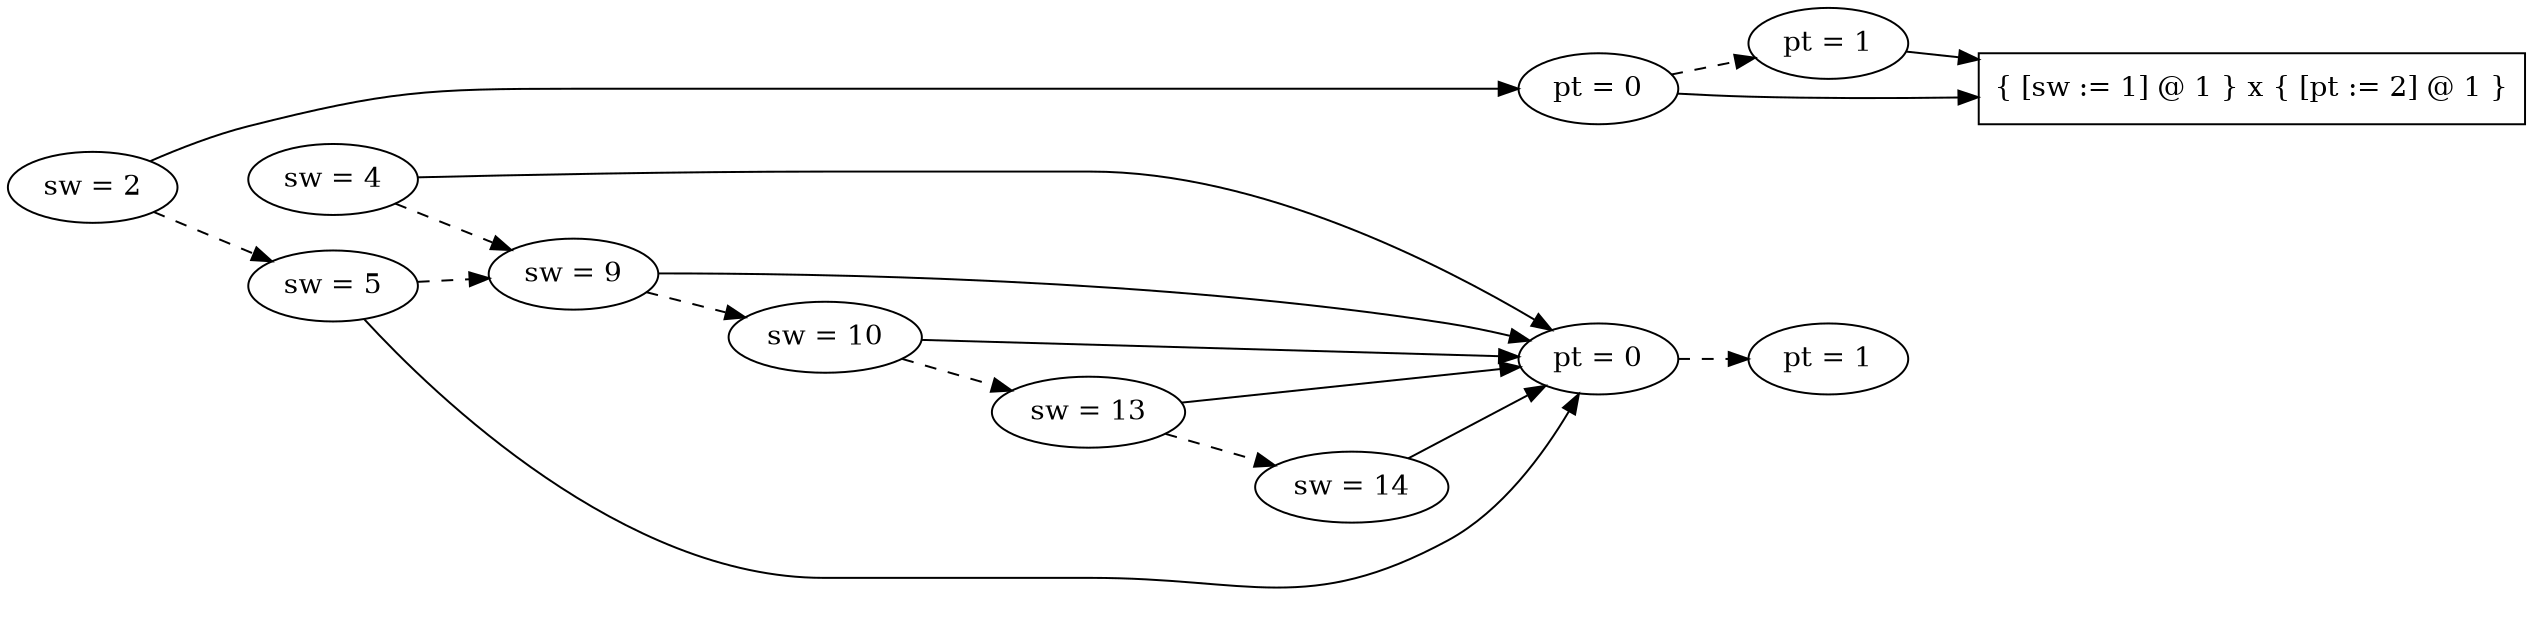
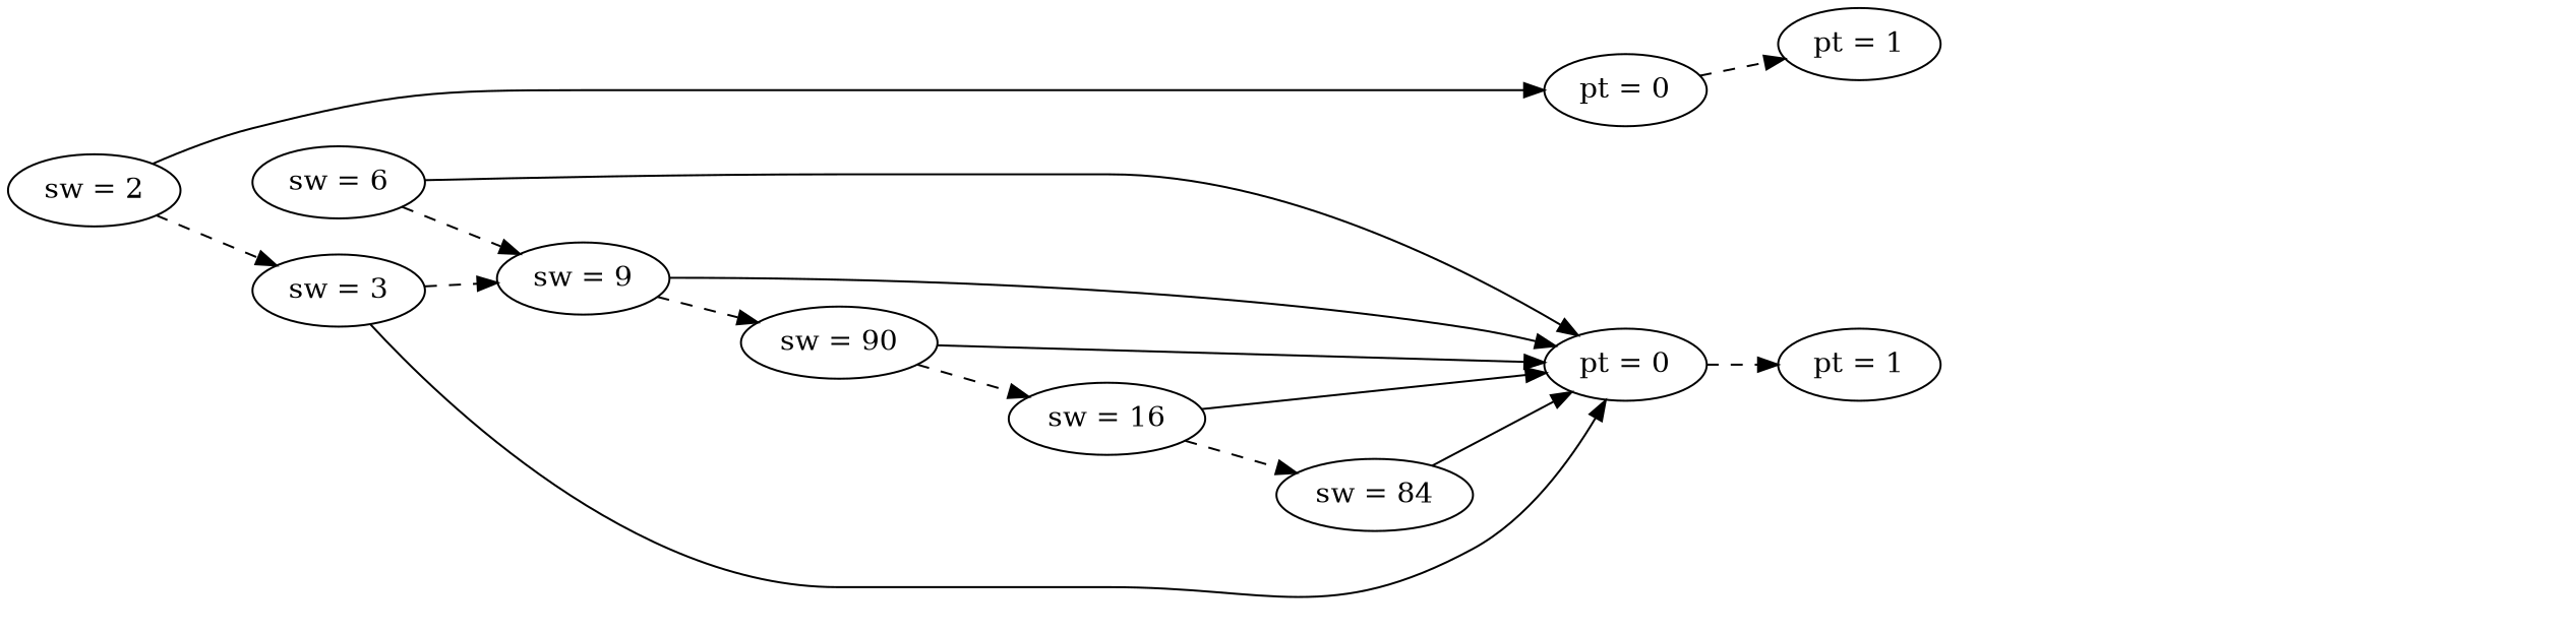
  digraph {
    rankdir=LR
-   n1 [label="sw = 10"]
+   n1 [label="sw = 90"]
    n2 [label="pt = 1"]
    n3 [label="pt = 1"]
-   n4 [label="sw = 5"]
+   n4 [label="sw = 3"]
    n5 [label="sw = 9"]
    n6 [label="sw = 2"]
-   n7 [label="sw = 14"]
-   n8 [label="sw = 13"]
-   n9 [label="sw = 4"]
+   n7 [label="sw = 84"]
+   n8 [label="sw = 16"]
+   n9 [label="sw = 6"]
    n10 [label="pt = 0"]
    n11 [label="pt = 0"]
-   n12 [label="{ [sw := 1] @ 1 } x { [pt := 2] @ 1 }" shape=box]
    subgraph sub_1 {
      rank=same
      n1
    }
    subgraph sub_2 {
      rank=same
      n2
      n3
    }
    subgraph sub_3 {
      rank=same
      n4
    }
    subgraph sub_4 {
      rank=same
      n5
    }
    subgraph sub_5 {
      rank=same
      n6
    }
    subgraph sub_6 {
      rank=same
      n7
    }
    subgraph sub_7 {
      rank=same
      n8
    }
    subgraph sub_8 {
      rank=same
      n9
    }
    subgraph sub_9 {
      rank=same
      n10
      n11
    }
    n1 -> n8 [style=dashed]
    n1 -> n11
-   n2 -> n12
    n4 -> n5 [style=dashed]
    n4 -> n11
    n5 -> n1 [style=dashed]
    n5 -> n11
    n6 -> n4 [style=dashed]
    n6 -> n10
    n7 -> n11
    n8 -> n7 [style=dashed]
    n8 -> n11
    n9 -> n5 [style=dashed]
    n9 -> n11
    n10 -> n2 [style=dashed]
-   n10 -> n12
    n11 -> n3 [style=dashed]
  }
